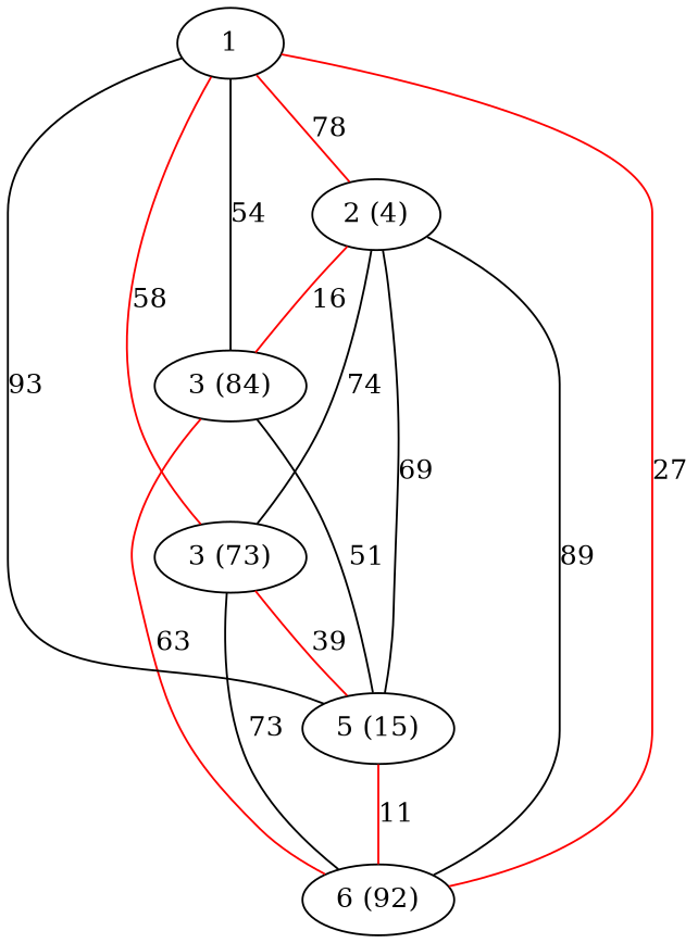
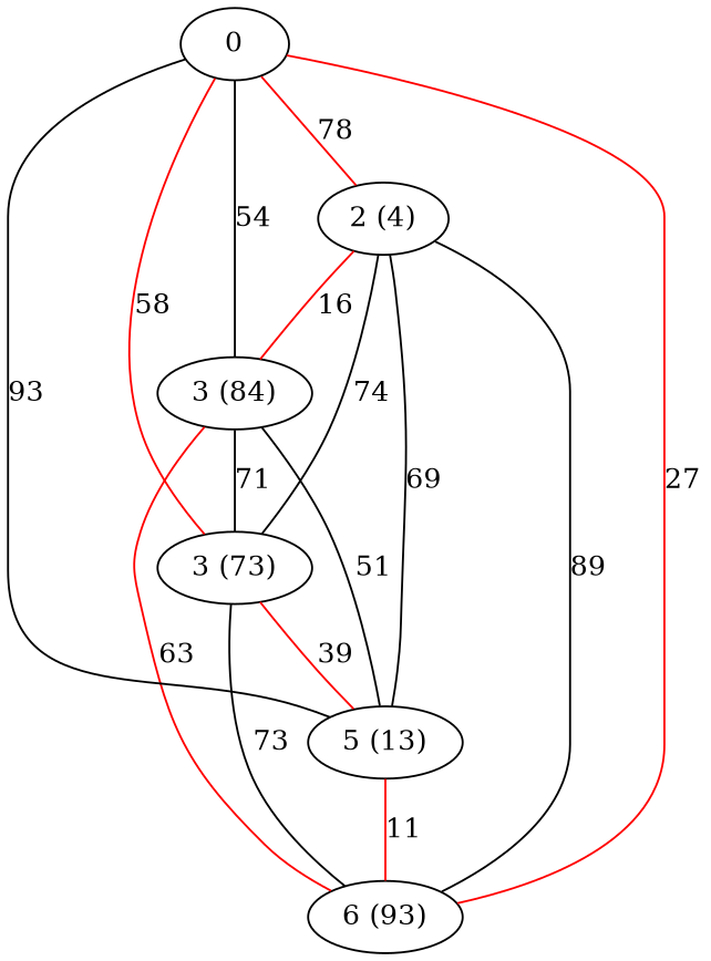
  graph {
    edge [color=black]
    n1 [label="2 (4)"]
-   n2 [label="5 (15)"]
-   n3 [label="6 (92)"]
+   n2 [label="5 (13)"]
+   n3 [label="6 (93)"]
    n4 [label="3 (84)"]
    n5 [label="3 (73)"]
-   1
+   1 [label=0]
    n1 -- n2 [label=69]
    n1 -- n3 [label=89]
    n1 -- n4 [color=red label=16]
    n1 -- n5 [label=74]
    n2 -- n3 [color=red label=11]
    n4 -- n2 [label=51]
    n4 -- n3 [color=red label=63]
+   n4 -- n5 [label=71]
    n5 -- n2 [color=red label=39]
    n5 -- n3 [label=73]
    1 -- n1 [color=red label=78]
    1 -- n2 [label=93]
    1 -- n3 [color=red label=27]
    1 -- n4 [label=54]
    1 -- n5 [color=red label=58]
  }
